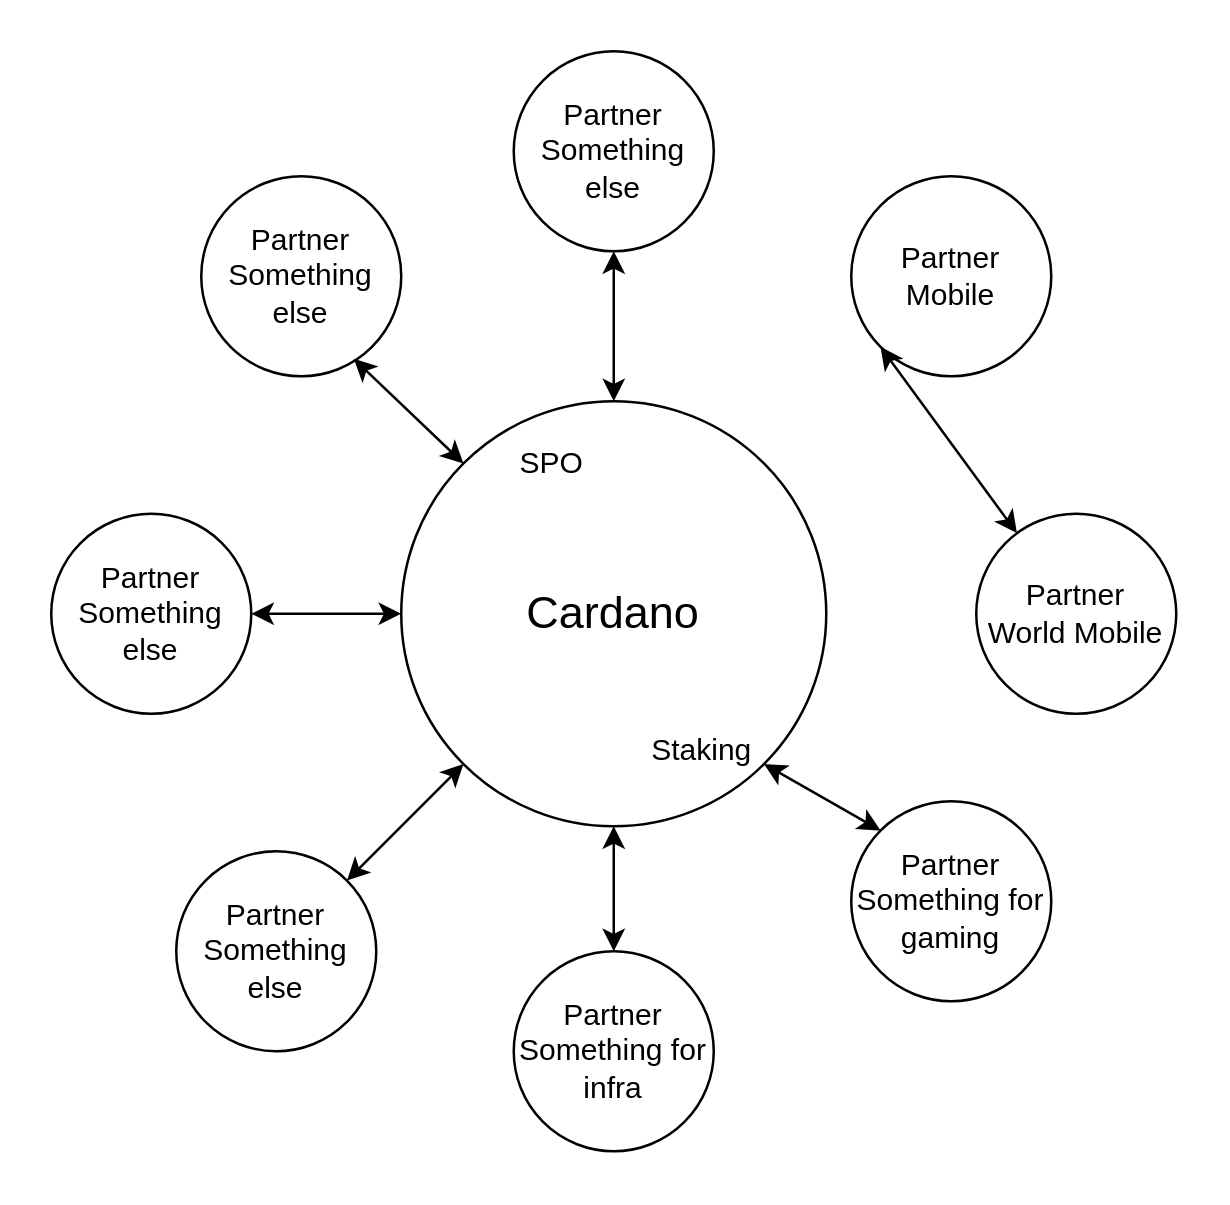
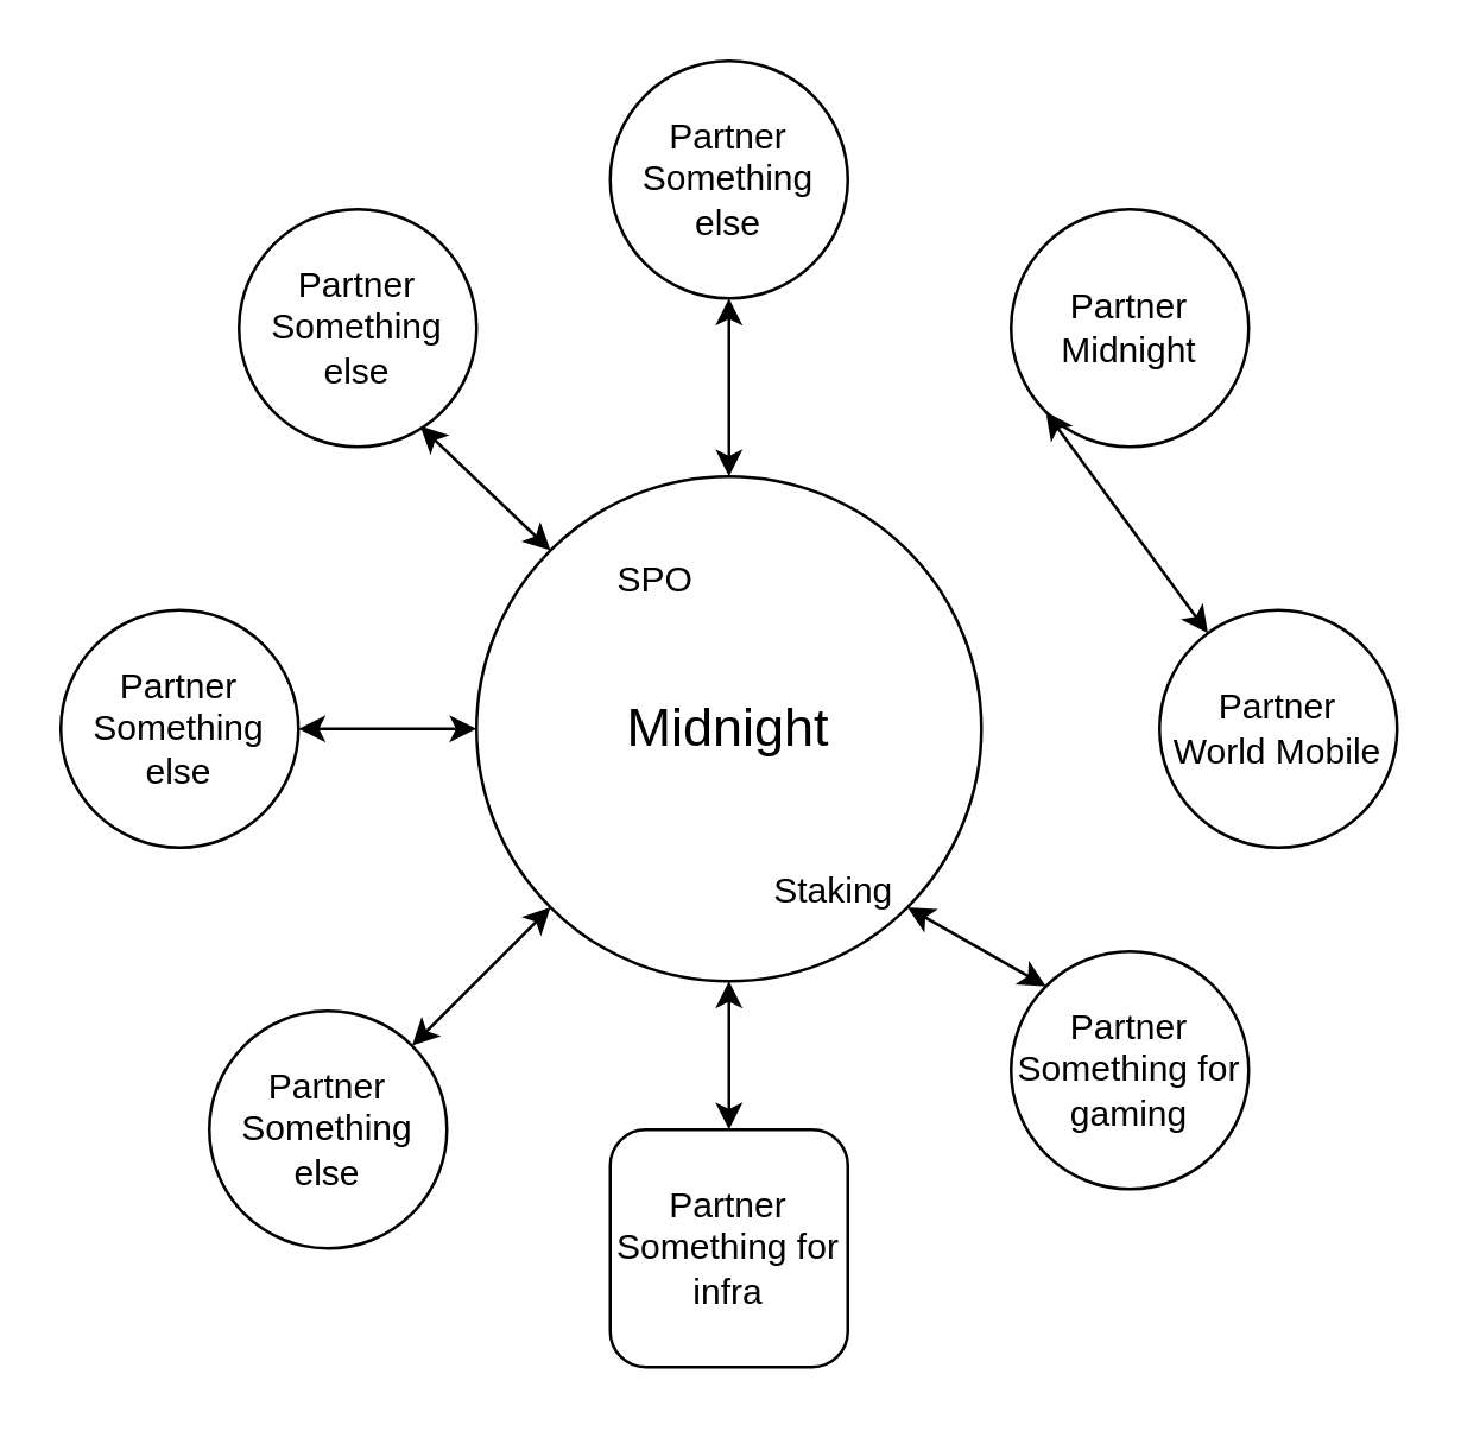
  <mxCell id="0" />
  <mxCell id="1" parent="0" />
- <mxCell id="2" value="&lt;font style=&quot;font-size: 18px;&quot;&gt;Cardano&lt;/font&gt;" style="ellipse;whiteSpace=wrap;html=1;aspect=fixed;" vertex="1" parent="1"><mxGeometry x="160" y="160" width="170" height="170" as="geometry" /></mxCell>
+ <mxCell id="2" value="&lt;font style=&quot;font-size: 18px;&quot;&gt;Midnight&lt;/font&gt;" style="ellipse;whiteSpace=wrap;html=1;aspect=fixed;" vertex="1" parent="1"><mxGeometry x="160" y="160" width="170" height="170" as="geometry" /></mxCell>
  <mxCell id="3" value="Staking" style="text;html=1;align=center;verticalAlign=middle;resizable=0;points=[];autosize=1;strokeColor=none;fillColor=none;" vertex="1" parent="1"><mxGeometry x="250" y="285" width="60" height="30" as="geometry" /></mxCell>
- <mxCell id="4" value="SPO" style="text;html=1;align=center;verticalAlign=middle;resizable=0;points=[];autosize=1;strokeColor=none;fillColor=none;" vertex="1" parent="1"><mxGeometry x="195" y="170" width="50" height="30" as="geometry" /></mxCell>
- <mxCell id="5" value="Partner&lt;br&gt;Mobile" style="ellipse;whiteSpace=wrap;html=1;aspect=fixed;" vertex="1" parent="1"><mxGeometry x="340" y="70" width="80" height="80" as="geometry" /></mxCell>
+ <mxCell id="4" value="SPO" style="text;html=1;align=center;verticalAlign=middle;resizable=0;points=[];autosize=1;strokeColor=none;fillColor=none;" vertex="1" parent="1"><mxGeometry x="195" y="180" width="50" height="30" as="geometry" /></mxCell>
+ <mxCell id="5" value="Partner&lt;br&gt;Midnight" style="ellipse;whiteSpace=wrap;html=1;aspect=fixed;" vertex="1" parent="1"><mxGeometry x="340" y="70" width="80" height="80" as="geometry" /></mxCell>
  <mxCell id="6" value="Partner&lt;br&gt;World Mobile" style="ellipse;whiteSpace=wrap;html=1;aspect=fixed;" vertex="1" parent="1"><mxGeometry x="390" y="205" width="80" height="80" as="geometry" /></mxCell>
  <mxCell id="7" value="Partner&lt;br&gt;Something for gaming" style="ellipse;whiteSpace=wrap;html=1;aspect=fixed;" vertex="1" parent="1"><mxGeometry x="340" y="320" width="80" height="80" as="geometry" /></mxCell>
- <mxCell id="8" value="Partner&lt;br&gt;Something for infra" style="ellipse;whiteSpace=wrap;html=1;aspect=fixed;" vertex="1" parent="1"><mxGeometry x="205" y="380" width="80" height="80" as="geometry" /></mxCell>
+ <mxCell id="8" value="Partner&lt;br&gt;Something for infra" style="whiteSpace=wrap;html=1;aspect=fixed;rounded=1;" vertex="1" parent="1"><mxGeometry x="205" y="380" width="80" height="80" as="geometry" /></mxCell>
  <mxCell id="9" value="Partner&lt;br&gt;Something else" style="ellipse;whiteSpace=wrap;html=1;aspect=fixed;" vertex="1" parent="1"><mxGeometry x="70" y="340" width="80" height="80" as="geometry" /></mxCell>
  <mxCell id="10" value="Partner&lt;br&gt;Something else" style="ellipse;whiteSpace=wrap;html=1;aspect=fixed;" vertex="1" parent="1"><mxGeometry x="20" y="205" width="80" height="80" as="geometry" /></mxCell>
  <mxCell id="11" value="Partner&lt;br&gt;Something else" style="ellipse;whiteSpace=wrap;html=1;aspect=fixed;" vertex="1" parent="1"><mxGeometry x="80" y="70" width="80" height="80" as="geometry" /></mxCell>
  <mxCell id="12" value="Partner&lt;br&gt;Something else" style="ellipse;whiteSpace=wrap;html=1;aspect=fixed;" vertex="1" parent="1"><mxGeometry x="205" y="20" width="80" height="80" as="geometry" /></mxCell>
  <mxCell id="13" value="" style="endArrow=classic;startArrow=classic;html=1;rounded=0;entryX=0.5;entryY=0;entryDx=0;entryDy=0;exitX=0.5;exitY=1;exitDx=0;exitDy=0;" edge="1" parent="1" source="2" target="8"><mxGeometry width="50" height="50" relative="1" as="geometry"><mxPoint x="230" y="360" as="sourcePoint" /><mxPoint x="320" y="260" as="targetPoint" /></mxGeometry></mxCell>
  <mxCell id="14" value="" style="endArrow=classic;startArrow=classic;html=1;rounded=0;entryX=0;entryY=0;entryDx=0;entryDy=0;exitX=1;exitY=1;exitDx=0;exitDy=0;" edge="1" parent="1" source="2" target="7"><mxGeometry width="50" height="50" relative="1" as="geometry"><mxPoint x="270" y="310" as="sourcePoint" /><mxPoint x="320" y="260" as="targetPoint" /></mxGeometry></mxCell>
  <mxCell id="15" value="" style="endArrow=classic;startArrow=classic;html=1;rounded=0;entryX=0;entryY=0.5;entryDx=0;entryDy=0;exitX=1;exitY=0.5;exitDx=0;exitDy=0;" edge="1" parent="1" source="10" target="2"><mxGeometry width="50" height="50" relative="1" as="geometry"><mxPoint x="110" y="244.5" as="sourcePoint" /><mxPoint x="170" y="244.5" as="targetPoint" /><Array as="points" /></mxGeometry></mxCell>
  <mxCell id="16" value="" style="endArrow=classic;startArrow=classic;html=1;rounded=0;entryX=0;entryY=0;entryDx=0;entryDy=0;exitX=0.763;exitY=0.913;exitDx=0;exitDy=0;exitPerimeter=0;" edge="1" parent="1" source="11" target="2"><mxGeometry width="50" height="50" relative="1" as="geometry"><mxPoint x="120" y="180" as="sourcePoint" /><mxPoint x="180" y="180" as="targetPoint" /><Array as="points" /></mxGeometry></mxCell>
  <mxCell id="17" value="" style="endArrow=classic;startArrow=classic;html=1;rounded=0;exitX=0;exitY=1;exitDx=0;exitDy=0;entryX=1;entryY=0;entryDx=0;entryDy=0;" edge="1" parent="1" source="2" target="9"><mxGeometry width="50" height="50" relative="1" as="geometry"><mxPoint x="150" y="290" as="sourcePoint" /><mxPoint x="150" y="340" as="targetPoint" /></mxGeometry></mxCell>
  <mxCell id="18" value="" style="endArrow=classic;startArrow=classic;html=1;rounded=0;exitX=0;exitY=1;exitDx=0;exitDy=0;" edge="1" parent="1" source="5" target="6"><mxGeometry width="50" height="50" relative="1" as="geometry"><mxPoint x="320" y="120" as="sourcePoint" /><mxPoint x="310" y="180" as="targetPoint" /></mxGeometry></mxCell>
  <mxCell id="19" value="" style="endArrow=classic;startArrow=classic;html=1;rounded=0;exitX=0.5;exitY=1;exitDx=0;exitDy=0;entryX=0.5;entryY=0;entryDx=0;entryDy=0;" edge="1" parent="1" source="12" target="2"><mxGeometry width="50" height="50" relative="1" as="geometry"><mxPoint x="362" y="148" as="sourcePoint" /><mxPoint x="315" y="195" as="targetPoint" /></mxGeometry></mxCell>
